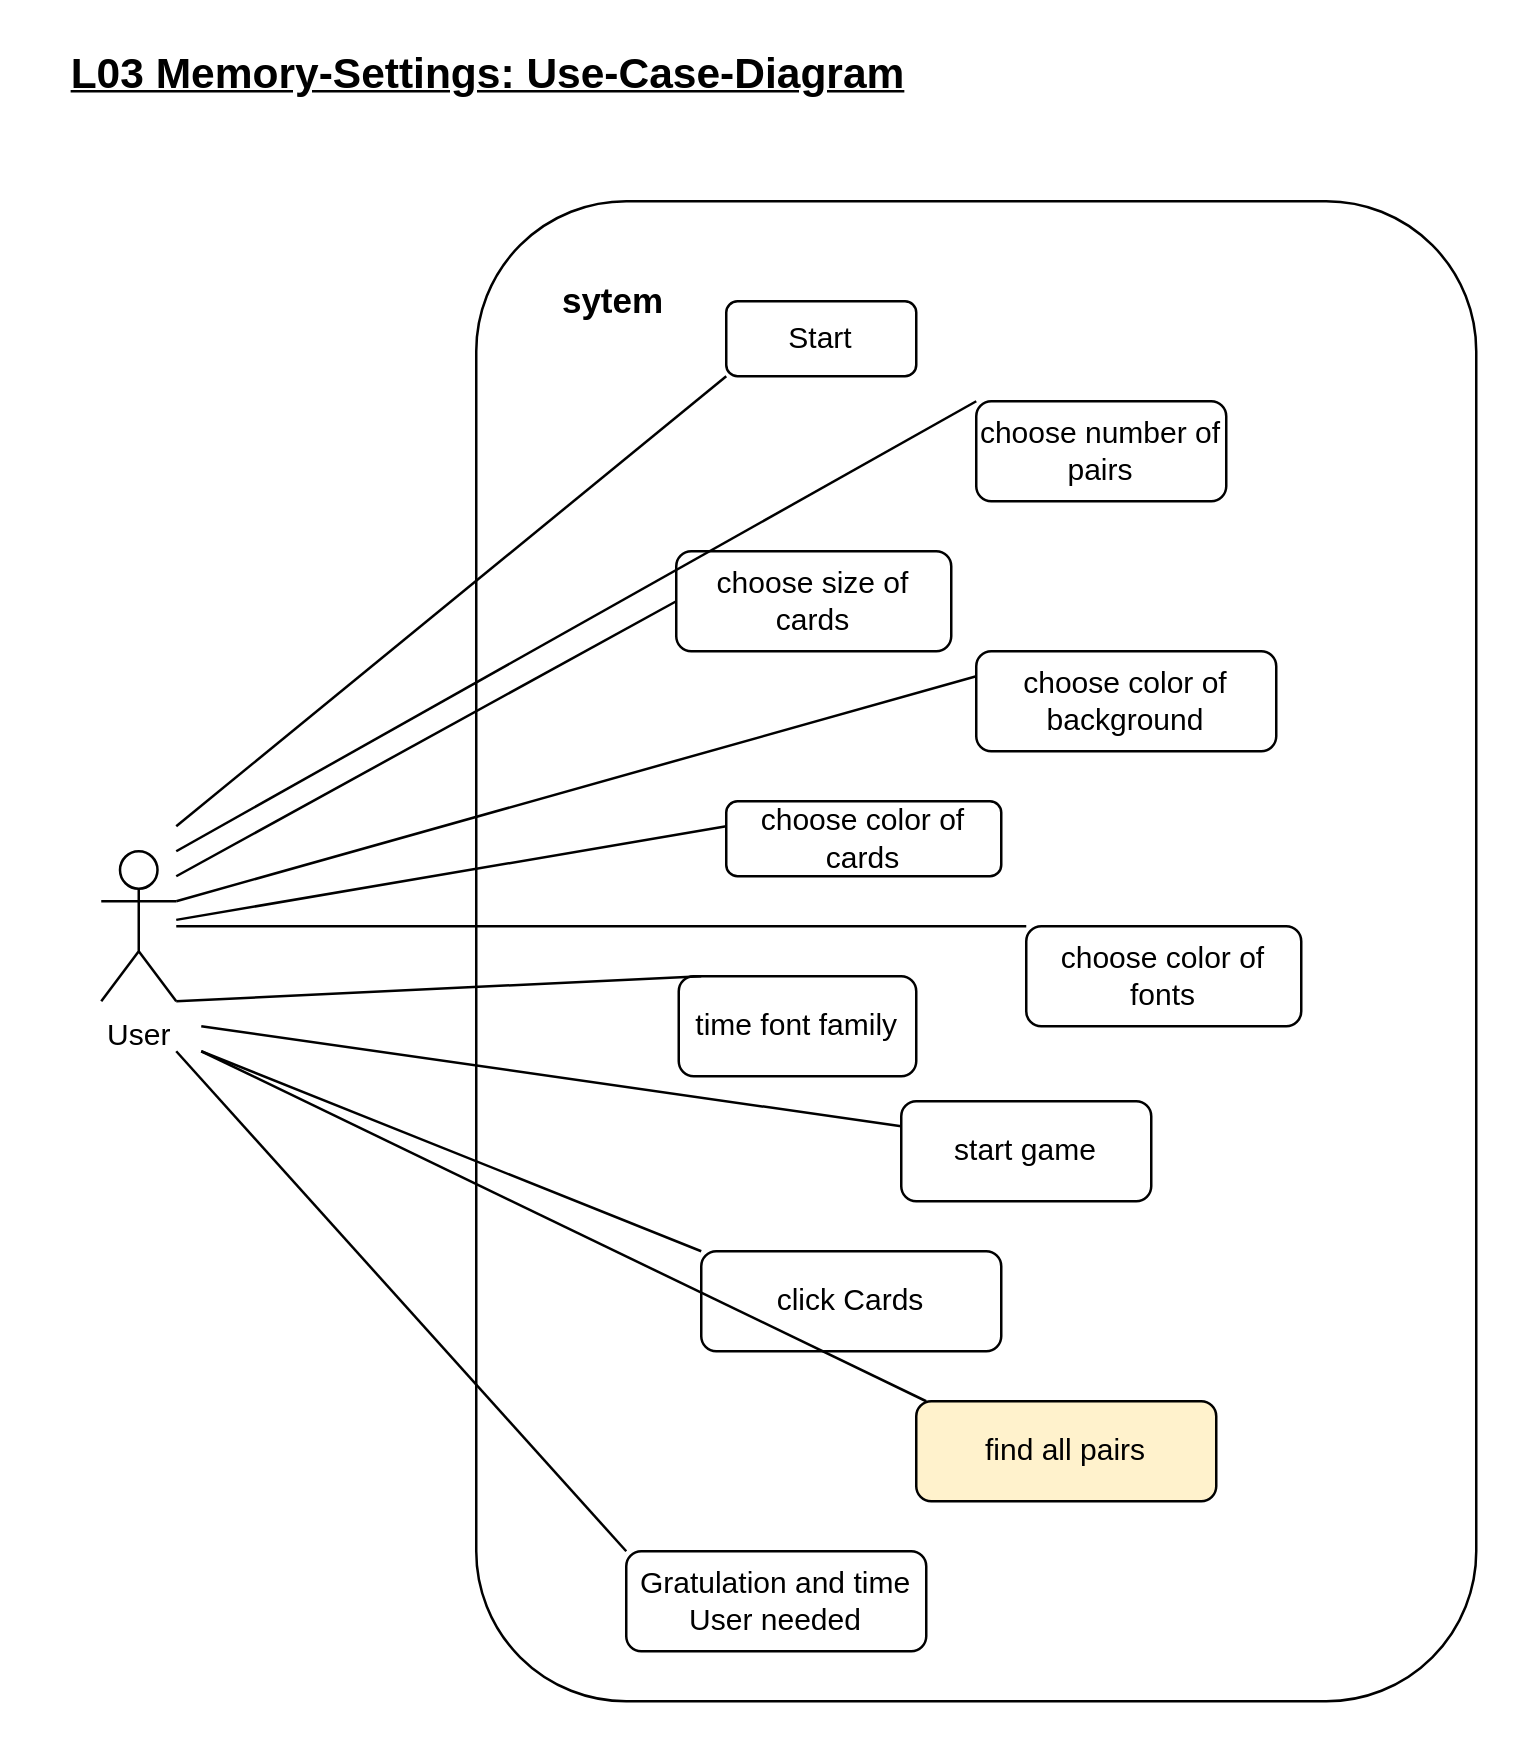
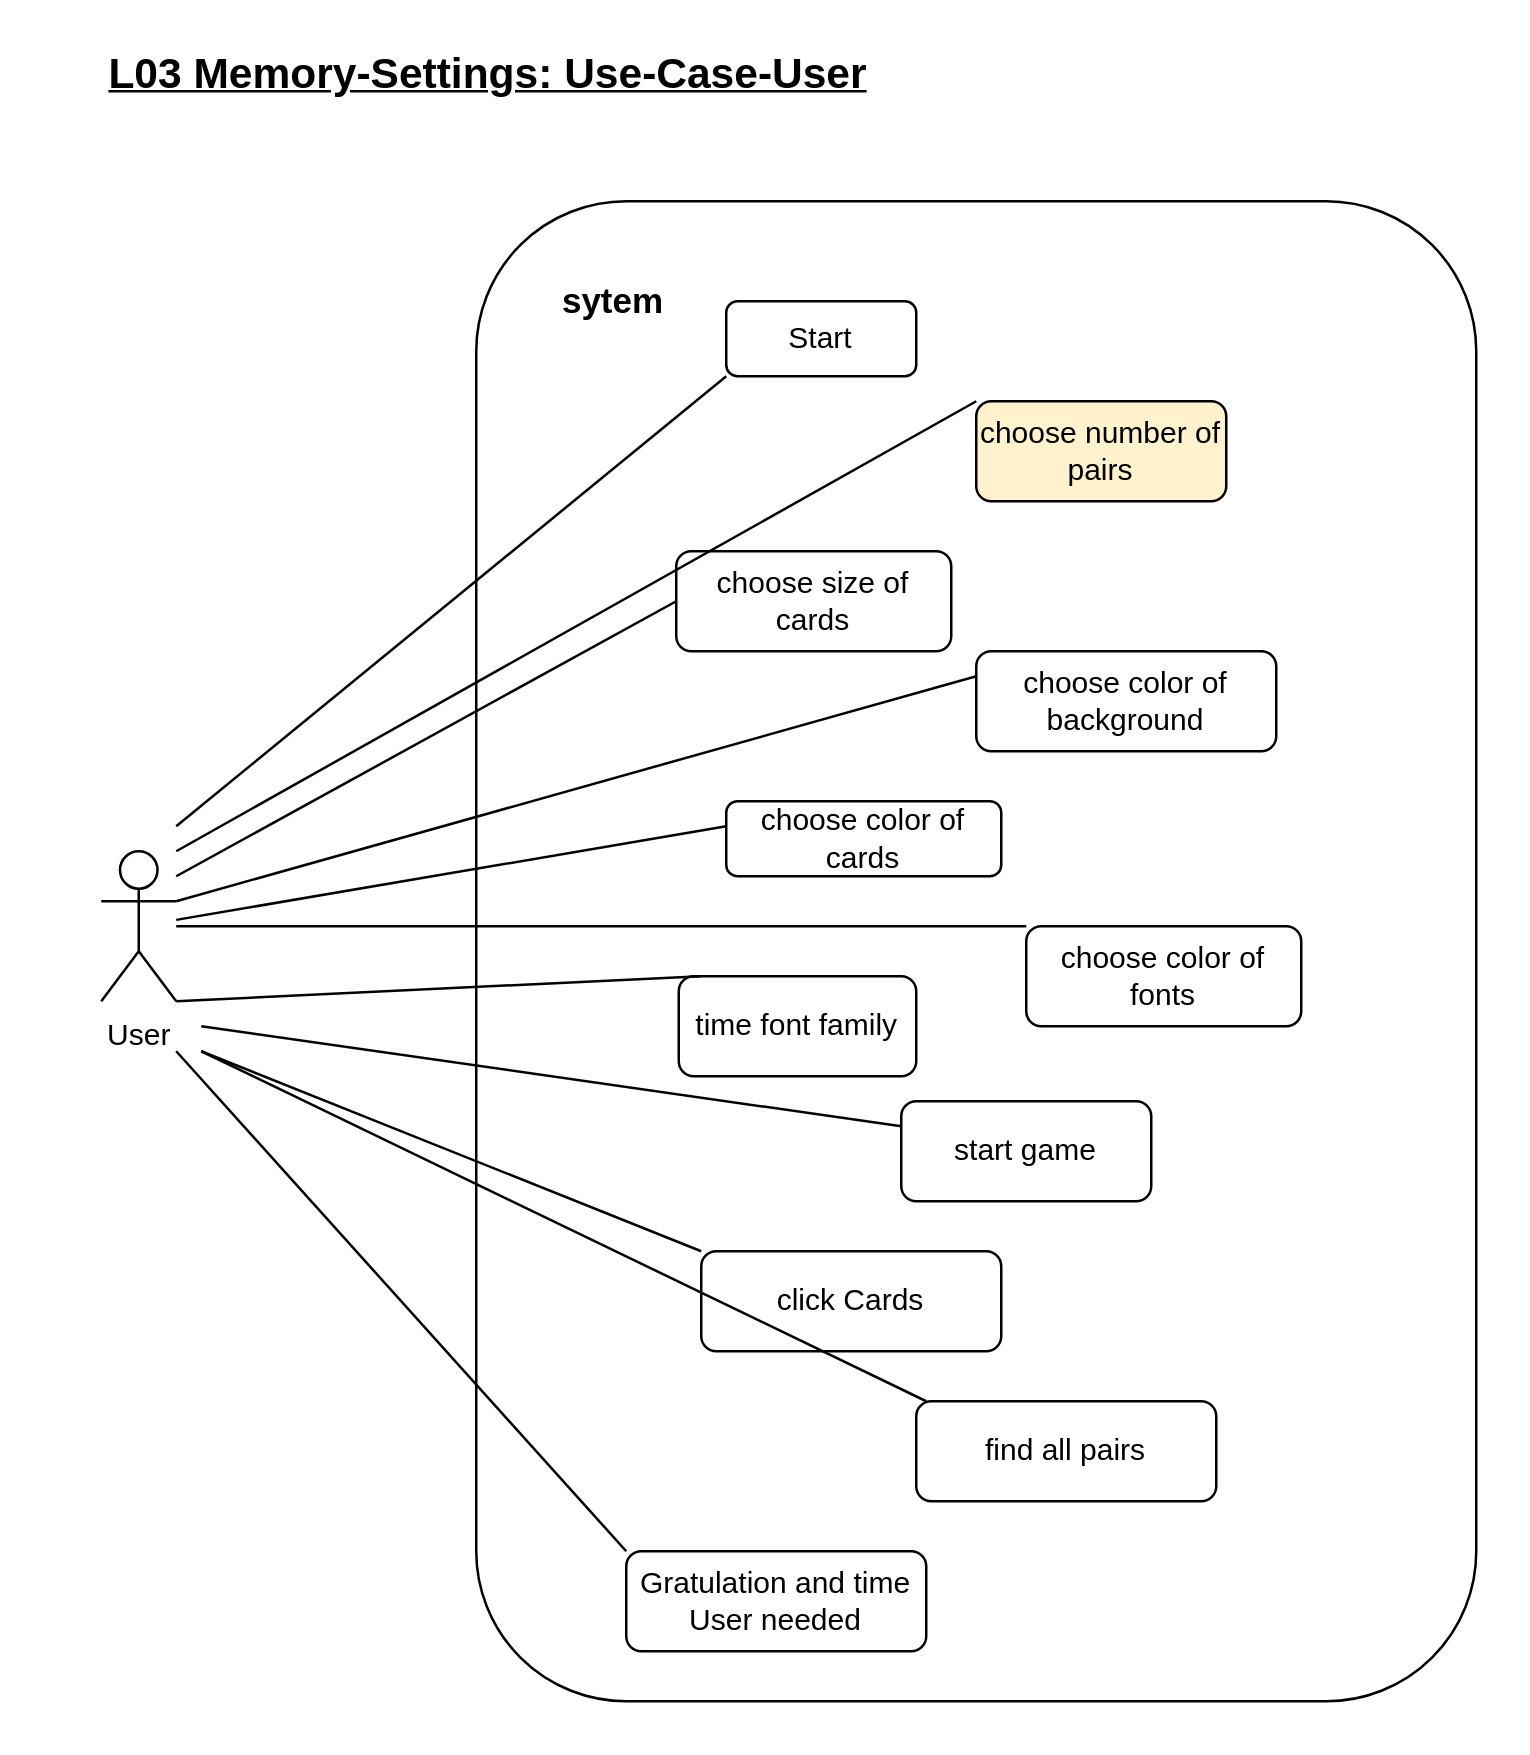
  <mxCell id="0" />
  <mxCell id="1" parent="0" />
- <mxCell id="2" value="&lt;font style=&quot;font-size: 17px&quot;&gt;&lt;b&gt;&lt;u&gt;L03 Memory-Settings: Use-Case-Diagram&lt;/u&gt;&lt;/b&gt;&lt;/font&gt;" style="text;html=1;strokeColor=none;fillColor=none;align=center;verticalAlign=middle;whiteSpace=wrap;rounded=0;" vertex="1" parent="1"><mxGeometry x="20" y="20" width="350" height="20" as="geometry" /></mxCell>
+ <mxCell id="2" value="&lt;font style=&quot;font-size: 17px&quot;&gt;&lt;b&gt;&lt;u&gt;L03 Memory-Settings: Use-Case-User&lt;/u&gt;&lt;/b&gt;&lt;/font&gt;" style="text;html=1;strokeColor=none;fillColor=none;align=center;verticalAlign=middle;whiteSpace=wrap;rounded=0;" vertex="1" parent="1"><mxGeometry x="20" y="20" width="350" height="20" as="geometry" /></mxCell>
  <mxCell id="3" value="" style="rounded=1;whiteSpace=wrap;html=1;" vertex="1" parent="1"><mxGeometry x="190" y="80" width="400" height="600" as="geometry" /></mxCell>
  <mxCell id="4" value="&lt;b&gt;&lt;font style=&quot;font-size: 14px&quot;&gt;sytem&lt;/font&gt;&lt;/b&gt;" style="text;html=1;strokeColor=none;fillColor=none;align=center;verticalAlign=middle;whiteSpace=wrap;rounded=0;" vertex="1" parent="1"><mxGeometry x="225" y="110" width="40" height="20" as="geometry" /></mxCell>
  <mxCell id="5" value="User" style="shape=umlActor;verticalLabelPosition=bottom;verticalAlign=top;html=1;outlineConnect=0;" vertex="1" parent="1"><mxGeometry x="40" y="340" width="30" height="60" as="geometry" /></mxCell>
  <mxCell id="6" value="Start" style="rounded=1;whiteSpace=wrap;html=1;" vertex="1" parent="1"><mxGeometry x="290" y="120" width="76" height="30" as="geometry" /></mxCell>
- <mxCell id="7" value="choose number of pairs" style="rounded=1;whiteSpace=wrap;html=1;" vertex="1" parent="1"><mxGeometry x="390" y="160" width="100" height="40" as="geometry" /></mxCell>
+ <mxCell id="7" value="choose number of pairs" style="rounded=1;whiteSpace=wrap;html=1;fillColor=#fff2cc;" vertex="1" parent="1"><mxGeometry x="390" y="160" width="100" height="40" as="geometry" /></mxCell>
  <mxCell id="8" value="choose size of cards" style="rounded=1;whiteSpace=wrap;html=1;" vertex="1" parent="1"><mxGeometry x="270" y="220" width="110" height="40" as="geometry" /></mxCell>
  <mxCell id="9" value="choose color of background" style="rounded=1;whiteSpace=wrap;html=1;" vertex="1" parent="1"><mxGeometry x="390" y="260" width="120" height="40" as="geometry" /></mxCell>
  <mxCell id="10" value="choose color of cards" style="rounded=1;whiteSpace=wrap;html=1;" vertex="1" parent="1"><mxGeometry x="290" y="320" width="110" height="30" as="geometry" /></mxCell>
  <mxCell id="11" value="choose color of fonts" style="rounded=1;whiteSpace=wrap;html=1;" vertex="1" parent="1"><mxGeometry x="410" y="370" width="110" height="40" as="geometry" /></mxCell>
  <mxCell id="12" value="time font family" style="rounded=1;whiteSpace=wrap;html=1;" vertex="1" parent="1"><mxGeometry x="271" y="390" width="95" height="40" as="geometry" /></mxCell>
  <mxCell id="13" value="" style="endArrow=none;html=1;" edge="1" parent="1"><mxGeometry width="50" height="50" relative="1" as="geometry"><mxPoint x="70" y="330" as="sourcePoint" /><mxPoint x="290" y="150" as="targetPoint" /></mxGeometry></mxCell>
  <mxCell id="14" value="" style="endArrow=none;html=1;" edge="1" parent="1"><mxGeometry width="50" height="50" relative="1" as="geometry"><mxPoint x="70" y="340" as="sourcePoint" /><mxPoint x="390" y="160" as="targetPoint" /></mxGeometry></mxCell>
  <mxCell id="15" value="" style="endArrow=none;html=1;" edge="1" parent="1"><mxGeometry width="50" height="50" relative="1" as="geometry"><mxPoint x="70" y="350" as="sourcePoint" /><mxPoint x="270" y="240" as="targetPoint" /></mxGeometry></mxCell>
  <mxCell id="16" value="" style="endArrow=none;html=1;" edge="1" parent="1"><mxGeometry width="50" height="50" relative="1" as="geometry"><mxPoint x="70" y="360" as="sourcePoint" /><mxPoint x="390" y="270" as="targetPoint" /></mxGeometry></mxCell>
  <mxCell id="17" value="" style="endArrow=none;html=1;" edge="1" parent="1" source="5"><mxGeometry width="50" height="50" relative="1" as="geometry"><mxPoint x="240" y="380" as="sourcePoint" /><mxPoint x="290" y="330" as="targetPoint" /></mxGeometry></mxCell>
  <mxCell id="18" value="" style="endArrow=none;html=1;" edge="1" parent="1" source="5"><mxGeometry width="50" height="50" relative="1" as="geometry"><mxPoint x="360" y="420" as="sourcePoint" /><mxPoint x="410" y="370" as="targetPoint" /></mxGeometry></mxCell>
  <mxCell id="19" value="" style="endArrow=none;html=1;exitX=1;exitY=1;exitDx=0;exitDy=0;exitPerimeter=0;" edge="1" parent="1" source="5"><mxGeometry width="50" height="50" relative="1" as="geometry"><mxPoint x="230" y="440" as="sourcePoint" /><mxPoint x="280" y="390" as="targetPoint" /></mxGeometry></mxCell>
  <mxCell id="20" value="start game" style="rounded=1;whiteSpace=wrap;html=1;" vertex="1" parent="1"><mxGeometry x="360" y="440" width="100" height="40" as="geometry" /></mxCell>
  <mxCell id="21" value="" style="endArrow=none;html=1;" edge="1" parent="1"><mxGeometry width="50" height="50" relative="1" as="geometry"><mxPoint x="80" y="410" as="sourcePoint" /><mxPoint x="360" y="450" as="targetPoint" /></mxGeometry></mxCell>
  <mxCell id="22" value="click Cards" style="rounded=1;whiteSpace=wrap;html=1;" vertex="1" parent="1"><mxGeometry x="280" y="500" width="120" height="40" as="geometry" /></mxCell>
  <mxCell id="23" value="" style="endArrow=none;html=1;" edge="1" parent="1"><mxGeometry width="50" height="50" relative="1" as="geometry"><mxPoint x="80" y="420" as="sourcePoint" /><mxPoint x="280" y="500" as="targetPoint" /></mxGeometry></mxCell>
- <mxCell id="24" value="find all pairs" style="rounded=1;whiteSpace=wrap;html=1;fillColor=#fff2cc;" vertex="1" parent="1"><mxGeometry x="366" y="560" width="120" height="40" as="geometry" /></mxCell>
+ <mxCell id="24" value="find all pairs" style="rounded=1;whiteSpace=wrap;html=1;" vertex="1" parent="1"><mxGeometry x="366" y="560" width="120" height="40" as="geometry" /></mxCell>
  <mxCell id="25" value="" style="endArrow=none;html=1;" edge="1" parent="1"><mxGeometry width="50" height="50" relative="1" as="geometry"><mxPoint x="80" y="420" as="sourcePoint" /><mxPoint x="370" y="560" as="targetPoint" /></mxGeometry></mxCell>
  <mxCell id="26" value="Gratulation and time User needed" style="rounded=1;whiteSpace=wrap;html=1;" vertex="1" parent="1"><mxGeometry x="250" y="620" width="120" height="40" as="geometry" /></mxCell>
  <mxCell id="27" value="" style="endArrow=none;html=1;" edge="1" parent="1"><mxGeometry width="50" height="50" relative="1" as="geometry"><mxPoint x="70" y="420" as="sourcePoint" /><mxPoint x="250" y="620" as="targetPoint" /></mxGeometry></mxCell>
